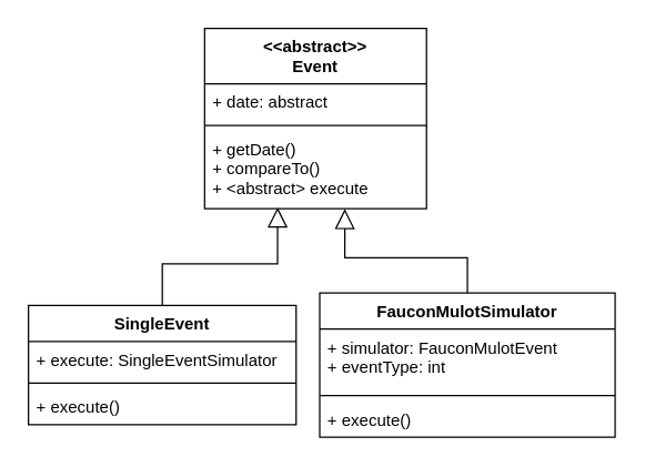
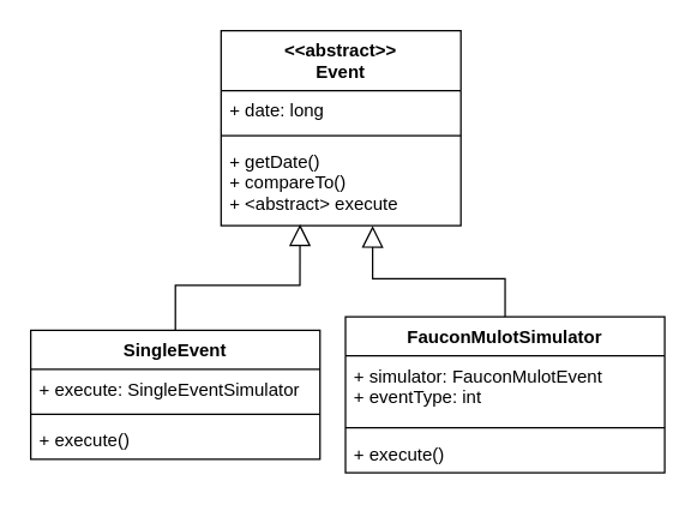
  <mxCell id="0" />
  <mxCell id="1" parent="0" />
  <mxCell id="2" value="&lt;&lt;abstract&gt;&gt;&#10;Event" style="swimlane;fontStyle=1;align=center;verticalAlign=top;childLayout=stackLayout;horizontal=1;startSize=40;horizontalStack=0;resizeParent=1;resizeParentMax=0;resizeLast=0;collapsible=1;marginBottom=0;" vertex="1" parent="1"><mxGeometry x="147" y="20" width="160" height="130" as="geometry" /></mxCell>
- <mxCell id="3" value="+ date: abstract" style="text;strokeColor=none;fillColor=none;align=left;verticalAlign=top;spacingLeft=4;spacingRight=4;overflow=hidden;rotatable=0;points=[[0,0.5],[1,0.5]];portConstraint=eastwest;" vertex="1" parent="2"><mxGeometry y="40" width="160" height="26" as="geometry" /></mxCell>
+ <mxCell id="3" value="+ date: long" style="text;strokeColor=none;fillColor=none;align=left;verticalAlign=top;spacingLeft=4;spacingRight=4;overflow=hidden;rotatable=0;points=[[0,0.5],[1,0.5]];portConstraint=eastwest;" vertex="1" parent="2"><mxGeometry y="40" width="160" height="26" as="geometry" /></mxCell>
  <mxCell id="4" value="" style="line;strokeWidth=1;fillColor=none;align=left;verticalAlign=middle;spacingTop=-1;spacingLeft=3;spacingRight=3;rotatable=0;labelPosition=right;points=[];portConstraint=eastwest;" vertex="1" parent="2"><mxGeometry y="66" width="160" height="8" as="geometry" /></mxCell>
  <mxCell id="5" value="+ getDate()&#10;+ compareTo()&#10;+ &lt;abstract&gt; execute" style="text;strokeColor=none;fillColor=none;align=left;verticalAlign=top;spacingLeft=4;spacingRight=4;overflow=hidden;rotatable=0;points=[[0,0.5],[1,0.5]];portConstraint=eastwest;" vertex="1" parent="2"><mxGeometry y="74" width="160" height="56" as="geometry" /></mxCell>
  <mxCell id="6" value="SingleEvent" style="swimlane;fontStyle=1;align=center;verticalAlign=top;childLayout=stackLayout;horizontal=1;startSize=26;horizontalStack=0;resizeParent=1;resizeParentMax=0;resizeLast=0;collapsible=1;marginBottom=0;" vertex="1" parent="1"><mxGeometry x="20" y="220" width="193" height="86" as="geometry" /></mxCell>
  <mxCell id="7" value="+ execute: SingleEventSimulator" style="text;strokeColor=none;fillColor=none;align=left;verticalAlign=top;spacingLeft=4;spacingRight=4;overflow=hidden;rotatable=0;points=[[0,0.5],[1,0.5]];portConstraint=eastwest;" vertex="1" parent="6"><mxGeometry y="26" width="193" height="26" as="geometry" /></mxCell>
  <mxCell id="8" value="" style="line;strokeWidth=1;fillColor=none;align=left;verticalAlign=middle;spacingTop=-1;spacingLeft=3;spacingRight=3;rotatable=0;labelPosition=right;points=[];portConstraint=eastwest;" vertex="1" parent="6"><mxGeometry y="52" width="193" height="8" as="geometry" /></mxCell>
  <mxCell id="9" value="+ execute()" style="text;strokeColor=none;fillColor=none;align=left;verticalAlign=top;spacingLeft=4;spacingRight=4;overflow=hidden;rotatable=0;points=[[0,0.5],[1,0.5]];portConstraint=eastwest;" vertex="1" parent="6"><mxGeometry y="60" width="193" height="26" as="geometry" /></mxCell>
  <mxCell id="10" style="edgeStyle=orthogonalEdgeStyle;rounded=0;orthogonalLoop=1;jettySize=auto;html=1;exitX=0.5;exitY=0;exitDx=0;exitDy=0;entryX=0.632;entryY=1.005;entryDx=0;entryDy=0;entryPerimeter=0;endArrow=block;endFill=0;endSize=12;" edge="1" parent="1" source="11" target="5"><mxGeometry relative="1" as="geometry" /></mxCell>
  <mxCell id="11" value="FauconMulotSimulator" style="swimlane;fontStyle=1;align=center;verticalAlign=top;childLayout=stackLayout;horizontal=1;startSize=26;horizontalStack=0;resizeParent=1;resizeParentMax=0;resizeLast=0;collapsible=1;marginBottom=0;" vertex="1" parent="1"><mxGeometry x="230" y="211" width="213" height="104" as="geometry" /></mxCell>
  <mxCell id="12" value="+ simulator: FauconMulotEvent&#10;+ eventType: int" style="text;strokeColor=none;fillColor=none;align=left;verticalAlign=top;spacingLeft=4;spacingRight=4;overflow=hidden;rotatable=0;points=[[0,0.5],[1,0.5]];portConstraint=eastwest;" vertex="1" parent="11"><mxGeometry y="26" width="213" height="44" as="geometry" /></mxCell>
  <mxCell id="13" value="" style="line;strokeWidth=1;fillColor=none;align=left;verticalAlign=middle;spacingTop=-1;spacingLeft=3;spacingRight=3;rotatable=0;labelPosition=right;points=[];portConstraint=eastwest;" vertex="1" parent="11"><mxGeometry y="70" width="213" height="8" as="geometry" /></mxCell>
  <mxCell id="14" value="+ execute()" style="text;strokeColor=none;fillColor=none;align=left;verticalAlign=top;spacingLeft=4;spacingRight=4;overflow=hidden;rotatable=0;points=[[0,0.5],[1,0.5]];portConstraint=eastwest;" vertex="1" parent="11"><mxGeometry y="78" width="213" height="26" as="geometry" /></mxCell>
  <mxCell id="15" style="edgeStyle=orthogonalEdgeStyle;rounded=0;orthogonalLoop=1;jettySize=auto;html=1;endSize=12;endArrow=block;endFill=0;entryX=0.329;entryY=0.985;entryDx=0;entryDy=0;entryPerimeter=0;" edge="1" parent="1" source="6" target="5"><mxGeometry relative="1" as="geometry" /></mxCell>
